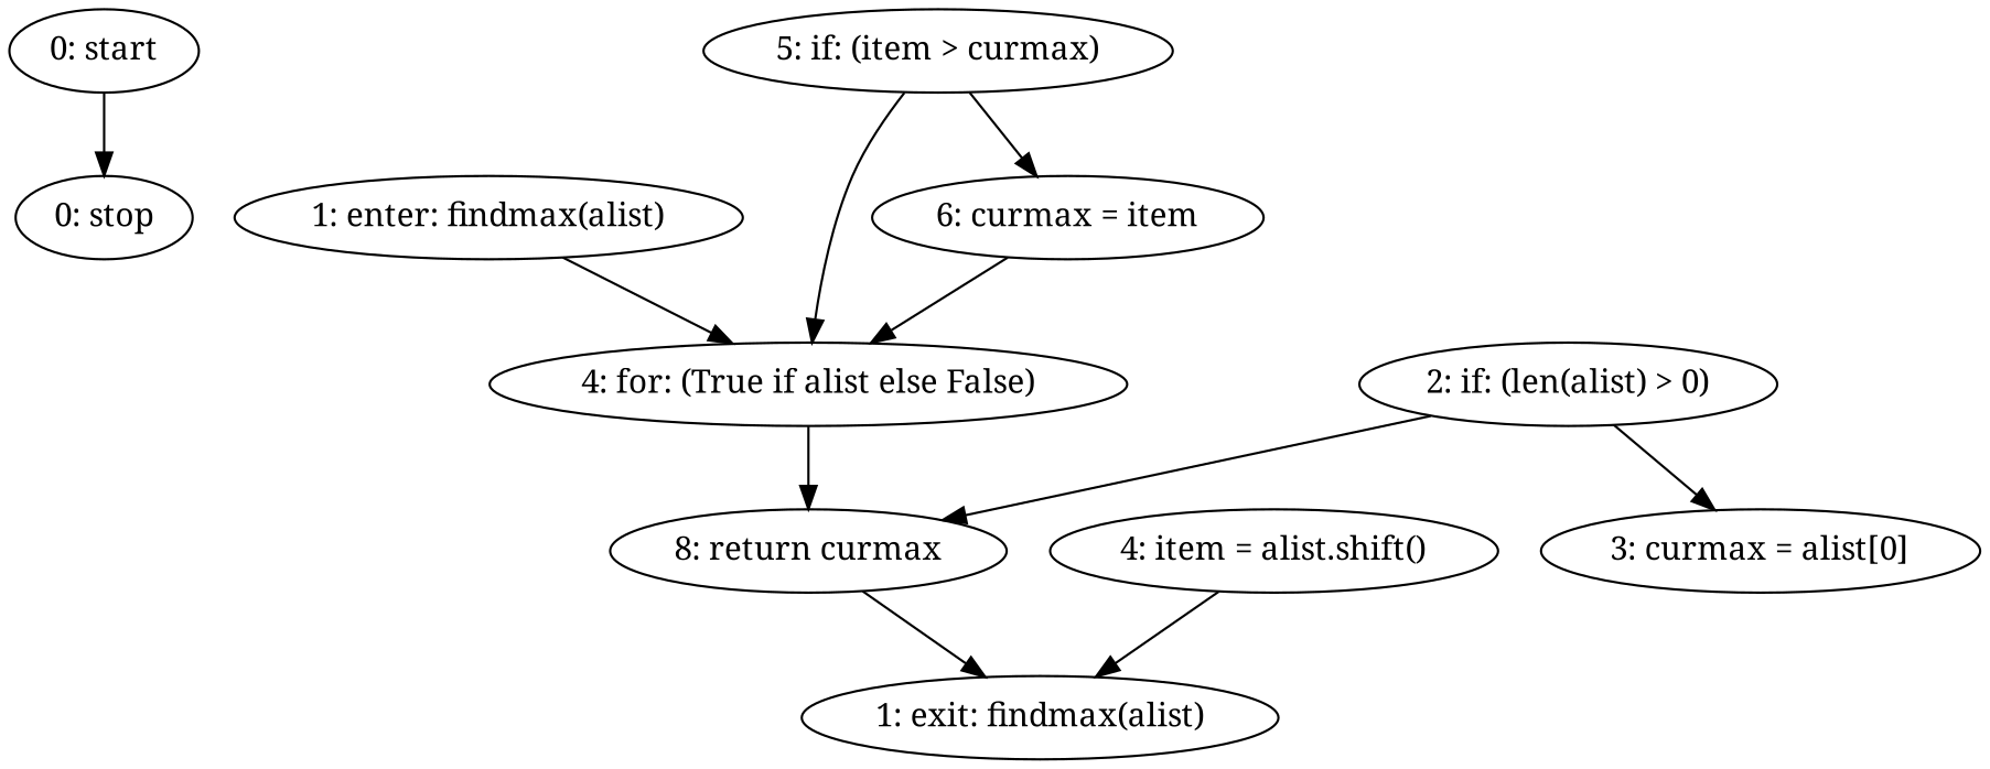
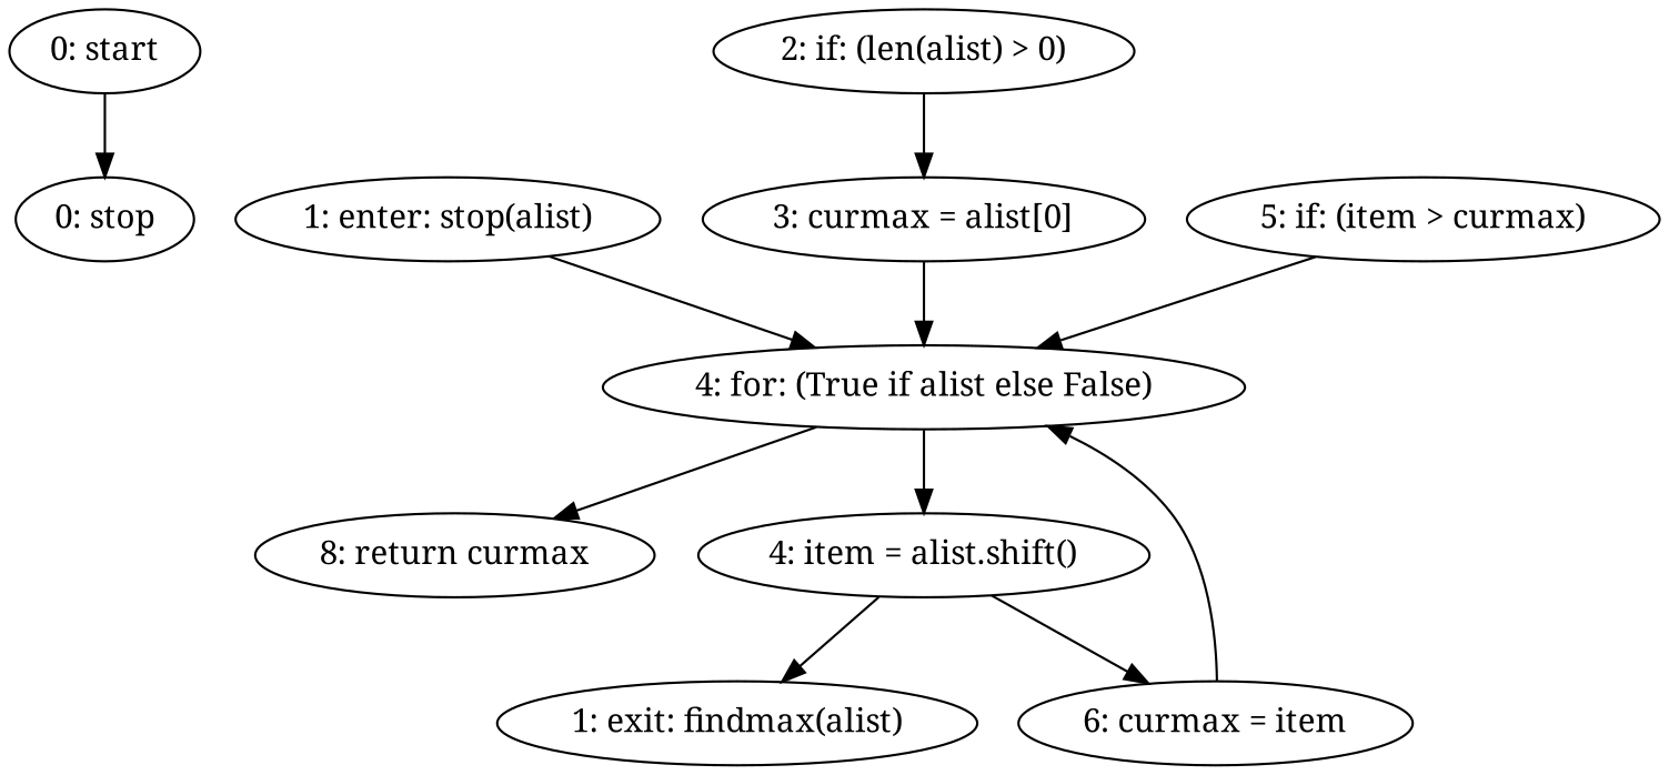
  strict digraph {
    fontname="Noto Serif"
    node [fontname="Noto Serif"]
    edge [fontname="Noto Serif"]
    n1 [label="0: start"]
    n2 [label="0: stop"]
-   n3 [label="1: enter: findmax(alist)"]
+   n3 [label="1: enter: stop(alist)"]
    n4 [label="4: for: (True if alist else False)"]
    n5 [label="2: if: (len(alist) > 0)"]
    n6 [label="8: return curmax"]
    n7 [label="3: curmax = alist[0]"]
    n8 [label="1: exit: findmax(alist)"]
    n9 [label="4: item = alist.shift()"]
    n10 [label="5: if: (item > curmax)"]
    n11 [label="6: curmax = item"]
    n1 -> n2
    n3 -> n4
    n4 -> n6
-   n5 -> n6
+   n4 -> n9
    n5 -> n7
-   n6 -> n8
+   n7 -> n4
    n9 -> n8
    n10 -> n4
-   n10 -> n11
+   n9 -> n11
    n11 -> n4
  }
